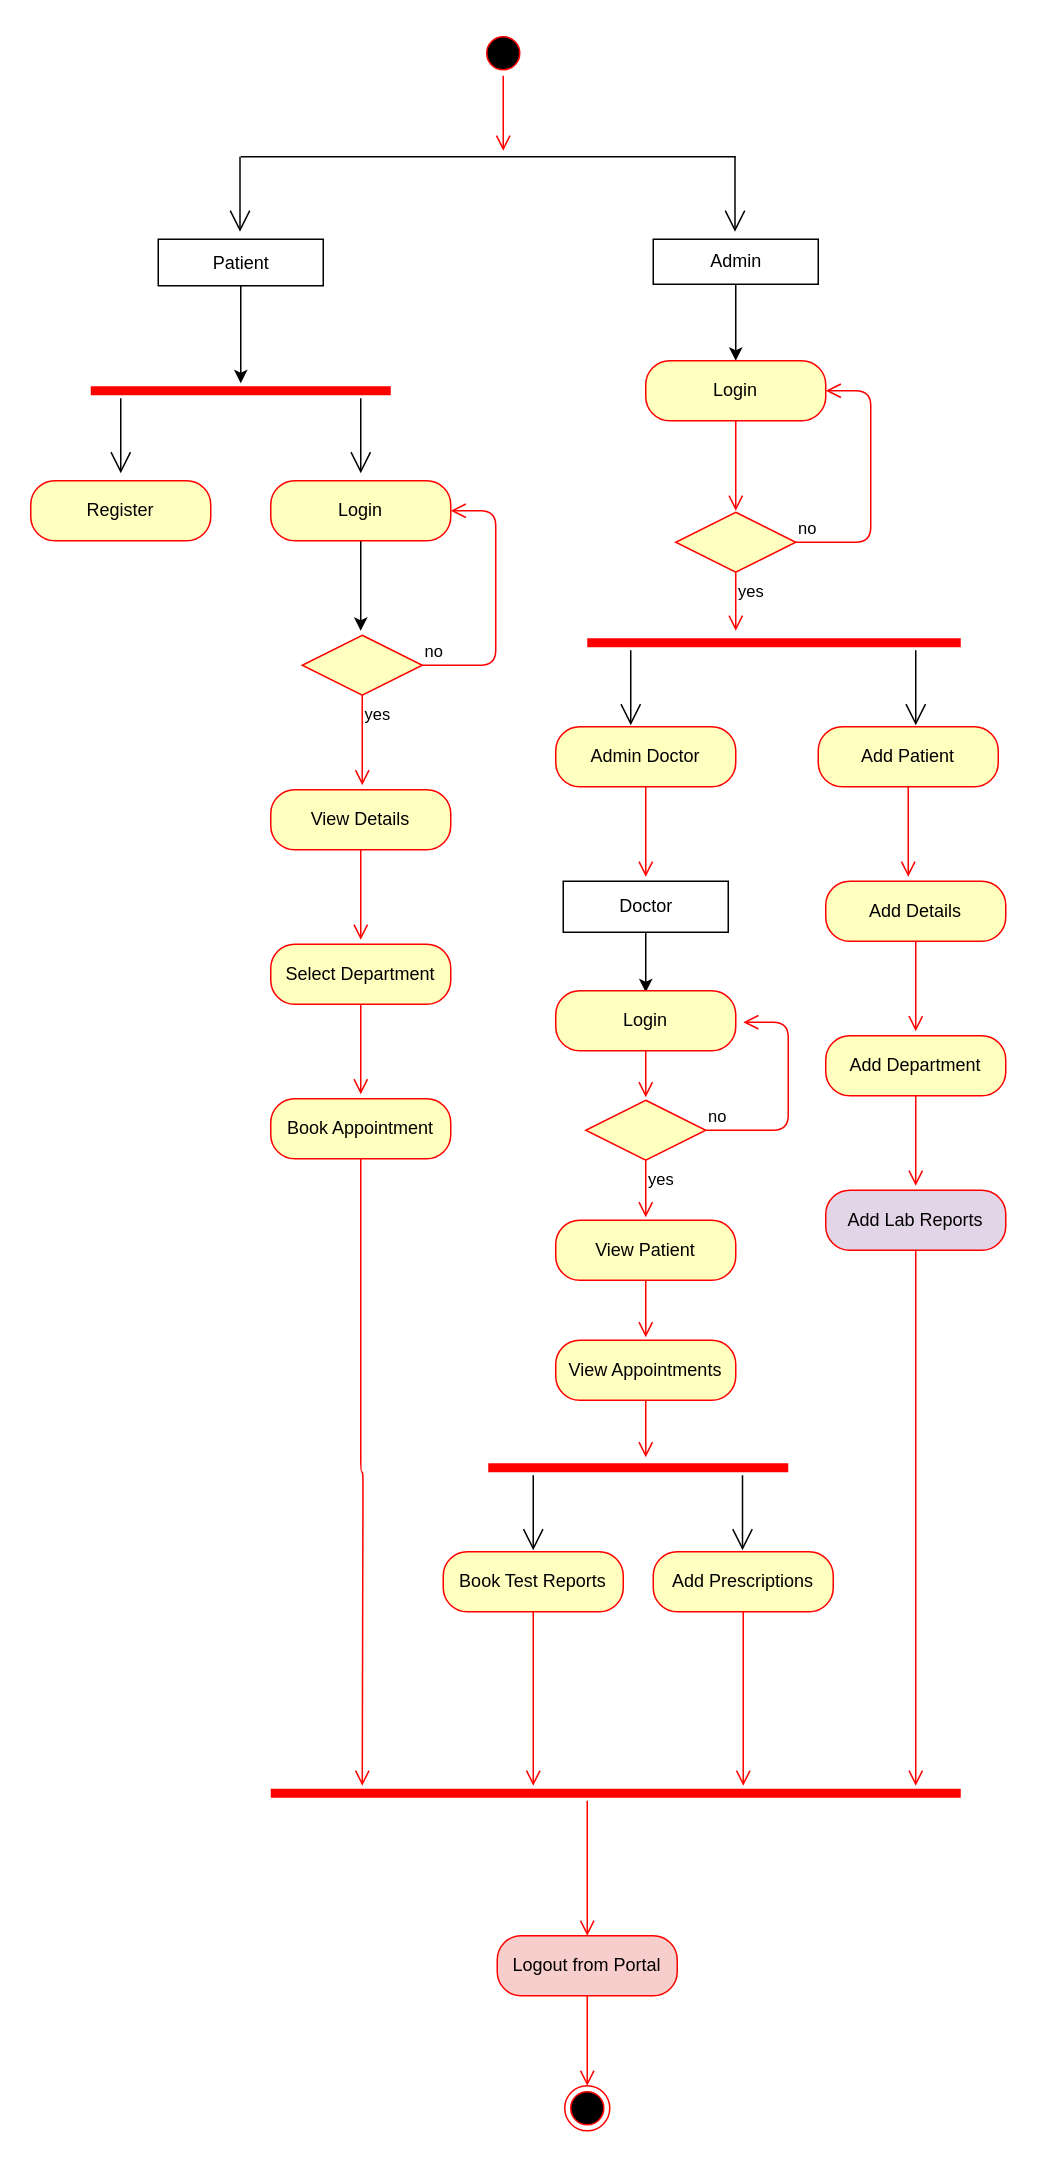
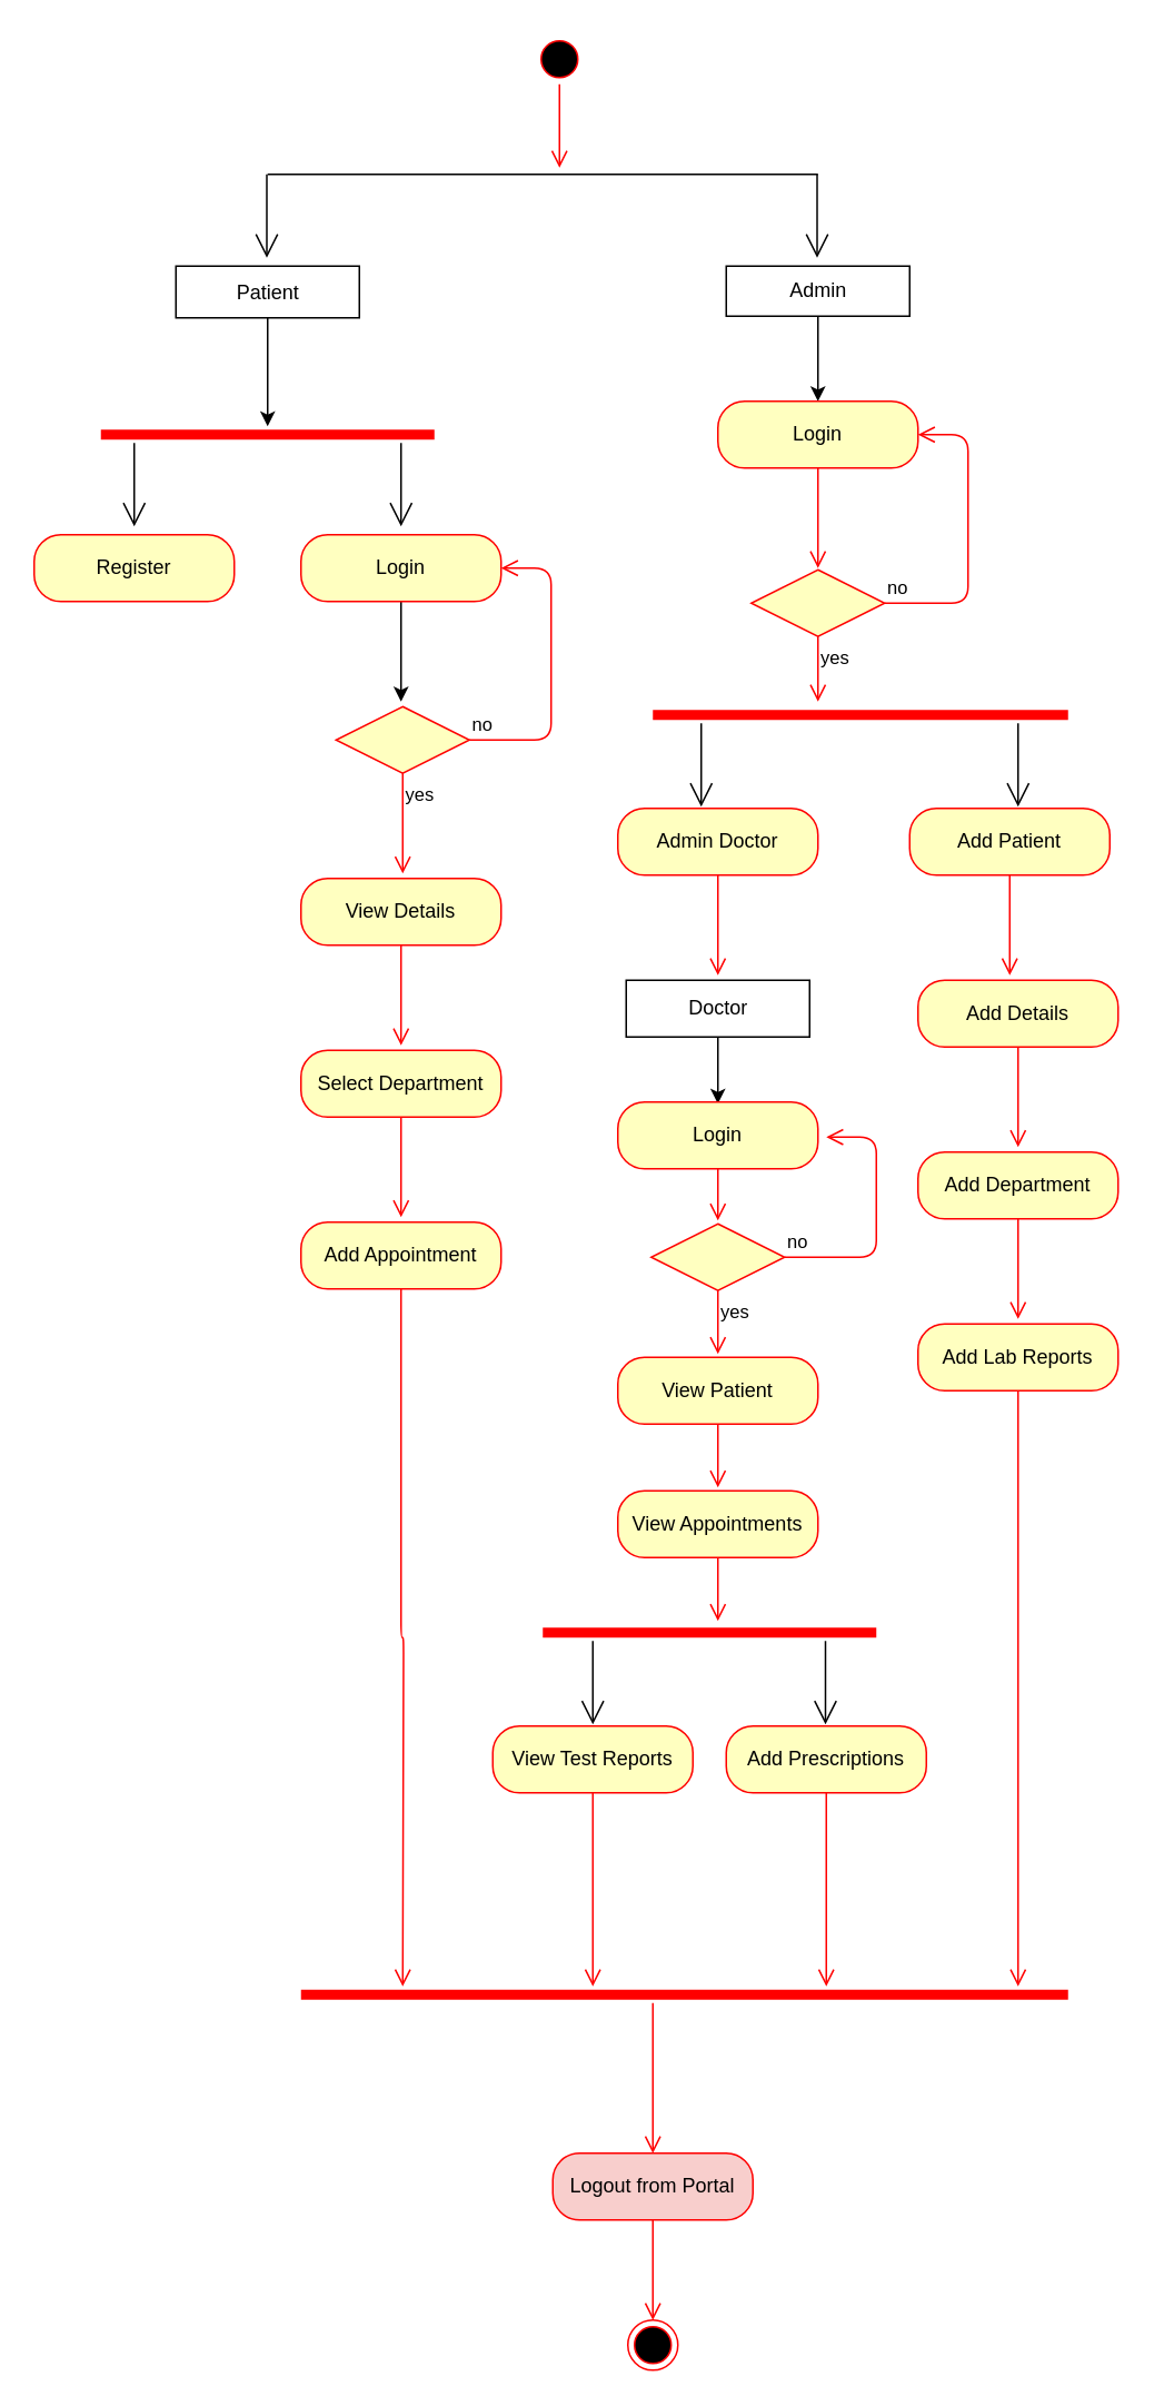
  <mxCell id="0" />
  <mxCell id="1" parent="0" />
  <mxCell id="2" value="" style="ellipse;html=1;shape=startState;fillColor=#000000;strokeColor=#ff0000;" parent="1" vertex="1"><mxGeometry as="geometry" height="30" width="30" y="20" x="320" /></mxCell>
  <mxCell id="3" value="" style="edgeStyle=orthogonalEdgeStyle;html=1;verticalAlign=bottom;endArrow=open;endSize=8;strokeColor=#ff0000;" parent="1" edge="1" source="2"><mxGeometry as="geometry" relative="1"><mxPoint as="targetPoint" y="100" x="335" /></mxGeometry></mxCell>
  <mxCell id="4" value="" style="line;strokeWidth=1;fillColor=none;align=left;verticalAlign=middle;spacingTop=-1;spacingLeft=3;spacingRight=3;rotatable=0;labelPosition=right;points=[];portConstraint=eastwest;" parent="1" vertex="1"><mxGeometry as="geometry" height="8" width="330" y="100" x="160" /></mxCell>
  <mxCell id="5" value="" style="endArrow=open;endFill=1;endSize=12;html=1;" parent="1" edge="1"><mxGeometry as="geometry" width="160" relative="1"><mxPoint as="sourcePoint" y="104" x="159.5" /><mxPoint as="targetPoint" y="154" x="159.5" /></mxGeometry></mxCell>
  <mxCell id="6" value="" style="endArrow=open;endFill=1;endSize=12;html=1;" parent="1" edge="1"><mxGeometry as="geometry" width="160" relative="1"><mxPoint as="sourcePoint" y="104" x="489.5" /><mxPoint as="targetPoint" y="154" x="489.5" /></mxGeometry></mxCell>
  <mxCell id="7" value="" style="edgeStyle=orthogonalEdgeStyle;rounded=0;orthogonalLoop=1;jettySize=auto;html=1;" parent="1" edge="1" target="11" source="8"><mxGeometry as="geometry" relative="1" /></mxCell>
  <mxCell id="8" value="Patient" style="html=1;" parent="1" vertex="1"><mxGeometry as="geometry" height="31" width="110" y="159" x="105" /></mxCell>
  <mxCell id="9" value="" style="edgeStyle=orthogonalEdgeStyle;rounded=0;orthogonalLoop=1;jettySize=auto;html=1;" parent="1" edge="1" source="10"><mxGeometry as="geometry" relative="1"><mxPoint as="targetPoint" y="240" x="490" /></mxGeometry></mxCell>
  <mxCell id="10" value="Admin" style="html=1;" parent="1" vertex="1"><mxGeometry as="geometry" height="30" width="110" y="159" x="435" /></mxCell>
  <mxCell id="11" value="" style="shape=line;html=1;strokeWidth=6;strokeColor=#ff0000;" parent="1" vertex="1"><mxGeometry as="geometry" height="10" width="200" y="255" x="60" /></mxCell>
  <mxCell id="12" value="" style="endArrow=open;endFill=1;endSize=12;html=1;" parent="1" edge="1"><mxGeometry as="geometry" width="160" relative="1"><mxPoint as="sourcePoint" y="265" x="240" /><mxPoint as="targetPoint" y="315" x="240" /></mxGeometry></mxCell>
  <mxCell id="13" value="" style="endArrow=open;endFill=1;endSize=12;html=1;" parent="1" edge="1"><mxGeometry as="geometry" width="160" relative="1"><mxPoint as="sourcePoint" y="265" x="80" /><mxPoint as="targetPoint" y="315" x="80" /></mxGeometry></mxCell>
  <mxCell id="14" value="Register" style="rounded=1;whiteSpace=wrap;html=1;arcSize=40;fontColor=#000000;fillColor=#ffffc0;strokeColor=#ff0000;" parent="1" vertex="1"><mxGeometry as="geometry" height="40" width="120" y="320" x="20" /></mxCell>
  <mxCell id="15" value="" style="edgeStyle=orthogonalEdgeStyle;rounded=0;orthogonalLoop=1;jettySize=auto;html=1;" parent="1" edge="1" source="16"><mxGeometry as="geometry" relative="1"><mxPoint as="targetPoint" y="420" x="240" /></mxGeometry></mxCell>
  <mxCell id="16" value="Login" style="rounded=1;whiteSpace=wrap;html=1;arcSize=40;fontColor=#000000;fillColor=#ffffc0;strokeColor=#ff0000;" parent="1" vertex="1"><mxGeometry as="geometry" height="40" width="120" y="320" x="180" /></mxCell>
  <mxCell id="17" value="" style="rhombus;whiteSpace=wrap;html=1;fillColor=#ffffc0;strokeColor=#ff0000;" parent="1" vertex="1"><mxGeometry as="geometry" height="40" width="80" y="423" x="201" /></mxCell>
  <mxCell id="18" value="no" style="edgeStyle=orthogonalEdgeStyle;html=1;align=left;verticalAlign=bottom;endArrow=open;endSize=8;strokeColor=#ff0000;entryX=1;entryY=0.5;entryDx=0;entryDy=0;" parent="1" edge="1" target="16" source="17"><mxGeometry as="geometry" x="-1" relative="1"><mxPoint as="targetPoint" y="340" x="381" /><Array as="points"><mxPoint y="443" x="330" /><mxPoint y="340" x="330" /></Array></mxGeometry></mxCell>
  <mxCell id="19" value="yes" style="edgeStyle=orthogonalEdgeStyle;html=1;align=left;verticalAlign=top;endArrow=open;endSize=8;strokeColor=#ff0000;" parent="1" edge="1" source="17"><mxGeometry as="geometry" x="-1" relative="1"><mxPoint as="targetPoint" y="523" x="241" /></mxGeometry></mxCell>
  <mxCell id="20" value="View Details" style="rounded=1;whiteSpace=wrap;html=1;arcSize=40;fontColor=#000000;fillColor=#ffffc0;strokeColor=#ff0000;" parent="1" vertex="1"><mxGeometry as="geometry" height="40" width="120" y="526" x="180" /></mxCell>
  <mxCell id="21" value="" style="edgeStyle=orthogonalEdgeStyle;html=1;verticalAlign=bottom;endArrow=open;endSize=8;strokeColor=#ff0000;" parent="1" edge="1" source="20"><mxGeometry as="geometry" relative="1"><mxPoint as="targetPoint" y="626" x="240" /></mxGeometry></mxCell>
  <mxCell id="22" value="Select Department" style="rounded=1;whiteSpace=wrap;html=1;arcSize=40;fontColor=#000000;fillColor=#ffffc0;strokeColor=#ff0000;" parent="1" vertex="1"><mxGeometry as="geometry" height="40" width="120" y="629" x="180" /></mxCell>
  <mxCell id="23" value="" style="edgeStyle=orthogonalEdgeStyle;html=1;verticalAlign=bottom;endArrow=open;endSize=8;strokeColor=#ff0000;" parent="1" edge="1" source="22"><mxGeometry as="geometry" relative="1"><mxPoint as="targetPoint" y="729" x="240" /></mxGeometry></mxCell>
- <mxCell id="24" value="Book Appointment" style="rounded=1;whiteSpace=wrap;html=1;arcSize=40;fontColor=#000000;fillColor=#ffffc0;strokeColor=#ff0000;" parent="1" vertex="1"><mxGeometry as="geometry" height="40" width="120" y="732" x="180" /></mxCell>
+ <mxCell id="24" value="Add Appointment" style="rounded=1;whiteSpace=wrap;html=1;arcSize=40;fontColor=#000000;fillColor=#ffffc0;strokeColor=#ff0000;" parent="1" vertex="1"><mxGeometry as="geometry" height="40" width="120" y="732" x="180" /></mxCell>
  <mxCell id="25" value="" style="edgeStyle=orthogonalEdgeStyle;html=1;verticalAlign=bottom;endArrow=open;endSize=8;strokeColor=#ff0000;" parent="1" edge="1" source="24"><mxGeometry as="geometry" relative="1"><mxPoint as="targetPoint" y="1190" x="241" /></mxGeometry></mxCell>
  <mxCell id="26" value="Login" style="rounded=1;whiteSpace=wrap;html=1;arcSize=40;fontColor=#000000;fillColor=#ffffc0;strokeColor=#ff0000;" parent="1" vertex="1"><mxGeometry as="geometry" height="40" width="120" y="240" x="430" /></mxCell>
  <mxCell id="27" value="" style="edgeStyle=orthogonalEdgeStyle;html=1;verticalAlign=bottom;endArrow=open;endSize=8;strokeColor=#ff0000;" parent="1" edge="1" source="26"><mxGeometry as="geometry" relative="1"><mxPoint as="targetPoint" y="340" x="490" /></mxGeometry></mxCell>
  <mxCell id="28" value="" style="rhombus;whiteSpace=wrap;html=1;fillColor=#ffffc0;strokeColor=#ff0000;" parent="1" vertex="1"><mxGeometry as="geometry" height="40" width="80" y="341" x="450" /></mxCell>
  <mxCell id="29" value="no" style="edgeStyle=orthogonalEdgeStyle;html=1;align=left;verticalAlign=bottom;endArrow=open;endSize=8;strokeColor=#ff0000;entryX=1;entryY=0.5;entryDx=0;entryDy=0;" parent="1" edge="1" target="26" source="28"><mxGeometry as="geometry" x="-1" relative="1"><mxPoint as="targetPoint" y="260" x="640" /><Array as="points"><mxPoint y="361" x="580" /><mxPoint y="260" x="580" /></Array></mxGeometry></mxCell>
  <mxCell id="30" value="yes" style="edgeStyle=orthogonalEdgeStyle;html=1;align=left;verticalAlign=top;endArrow=open;endSize=8;strokeColor=#ff0000;" parent="1" edge="1" source="28"><mxGeometry as="geometry" x="-1" relative="1"><mxPoint as="targetPoint" y="420" x="490" /></mxGeometry></mxCell>
  <mxCell id="31" value="Admin Doctor" style="rounded=1;whiteSpace=wrap;html=1;arcSize=40;fontColor=#000000;fillColor=#ffffc0;strokeColor=#ff0000;" parent="1" vertex="1"><mxGeometry as="geometry" height="40" width="120" y="484" x="370" /></mxCell>
  <mxCell id="32" value="" style="edgeStyle=orthogonalEdgeStyle;html=1;verticalAlign=bottom;endArrow=open;endSize=8;strokeColor=#ff0000;" parent="1" edge="1" source="31"><mxGeometry as="geometry" relative="1"><mxPoint as="targetPoint" y="584" x="430" /></mxGeometry></mxCell>
  <mxCell id="33" value="" style="edgeStyle=orthogonalEdgeStyle;rounded=0;orthogonalLoop=1;jettySize=auto;html=1;" parent="1" edge="1" source="34"><mxGeometry as="geometry" relative="1"><mxPoint as="targetPoint" y="661" x="430" /></mxGeometry></mxCell>
  <mxCell id="34" value="Doctor" style="html=1;" parent="1" vertex="1"><mxGeometry as="geometry" height="34" width="110" y="587" x="375" /></mxCell>
  <mxCell id="35" value="Login" style="rounded=1;whiteSpace=wrap;html=1;arcSize=40;fontColor=#000000;fillColor=#ffffc0;strokeColor=#ff0000;" parent="1" vertex="1"><mxGeometry as="geometry" height="40" width="120" y="660" x="370" /></mxCell>
  <mxCell id="36" value="" style="edgeStyle=orthogonalEdgeStyle;html=1;verticalAlign=bottom;endArrow=open;endSize=8;strokeColor=#ff0000;" parent="1" edge="1" source="35"><mxGeometry as="geometry" relative="1"><mxPoint as="targetPoint" y="731" x="430" /></mxGeometry></mxCell>
  <mxCell id="37" value="" style="rhombus;whiteSpace=wrap;html=1;fillColor=#ffffc0;strokeColor=#ff0000;" parent="1" vertex="1"><mxGeometry as="geometry" height="40" width="80" y="733" x="390" /></mxCell>
  <mxCell id="38" value="no" style="edgeStyle=orthogonalEdgeStyle;html=1;align=left;verticalAlign=bottom;endArrow=open;endSize=8;strokeColor=#ff0000;" parent="1" edge="1" source="37"><mxGeometry as="geometry" x="-1" relative="1"><mxPoint as="targetPoint" y="681" x="495" /><Array as="points"><mxPoint y="753" x="525" /><mxPoint y="681" x="525" /></Array></mxGeometry></mxCell>
  <mxCell id="39" value="yes" style="edgeStyle=orthogonalEdgeStyle;html=1;align=left;verticalAlign=top;endArrow=open;endSize=8;strokeColor=#ff0000;" parent="1" edge="1" source="37"><mxGeometry as="geometry" x="-1" relative="1"><mxPoint as="targetPoint" y="811" x="430" /></mxGeometry></mxCell>
  <mxCell id="40" value="View Patient" style="rounded=1;whiteSpace=wrap;html=1;arcSize=40;fontColor=#000000;fillColor=#ffffc0;strokeColor=#ff0000;" parent="1" vertex="1"><mxGeometry as="geometry" height="40" width="120" y="813" x="370" /></mxCell>
  <mxCell id="41" value="" style="edgeStyle=orthogonalEdgeStyle;html=1;verticalAlign=bottom;endArrow=open;endSize=8;strokeColor=#ff0000;" parent="1" edge="1" source="40"><mxGeometry as="geometry" relative="1"><mxPoint as="targetPoint" y="891" x="430" /></mxGeometry></mxCell>
  <mxCell id="42" value="View Appointments" style="rounded=1;whiteSpace=wrap;html=1;arcSize=40;fontColor=#000000;fillColor=#ffffc0;strokeColor=#ff0000;" parent="1" vertex="1"><mxGeometry as="geometry" height="40" width="120" y="893" x="370" /></mxCell>
  <mxCell id="43" value="" style="edgeStyle=orthogonalEdgeStyle;html=1;verticalAlign=bottom;endArrow=open;endSize=8;strokeColor=#ff0000;" parent="1" edge="1" source="42"><mxGeometry as="geometry" relative="1"><mxPoint as="targetPoint" y="971" x="430" /></mxGeometry></mxCell>
  <mxCell id="44" value="" style="shape=line;html=1;strokeWidth=6;strokeColor=#ff0000;" parent="1" vertex="1"><mxGeometry as="geometry" height="10" width="200" y="973" x="325" /></mxCell>
  <mxCell id="45" value="" style="endArrow=open;endFill=1;endSize=12;html=1;" parent="1" edge="1"><mxGeometry as="geometry" width="160" relative="1"><mxPoint as="sourcePoint" y="983" x="494.5" /><mxPoint as="targetPoint" y="1033" x="494.5" /></mxGeometry></mxCell>
  <mxCell id="46" value="" style="endArrow=open;endFill=1;endSize=12;html=1;" parent="1" edge="1"><mxGeometry as="geometry" width="160" relative="1"><mxPoint as="sourcePoint" y="983" x="355" /><mxPoint as="targetPoint" y="1033" x="355" /></mxGeometry></mxCell>
- <mxCell id="47" value="Book Test Reports" style="rounded=1;whiteSpace=wrap;html=1;arcSize=40;fontColor=#000000;fillColor=#ffffc0;strokeColor=#ff0000;" parent="1" vertex="1"><mxGeometry as="geometry" height="40" width="120" y="1034" x="295" /></mxCell>
+ <mxCell id="47" value="View Test Reports" style="rounded=1;whiteSpace=wrap;html=1;arcSize=40;fontColor=#000000;fillColor=#ffffc0;strokeColor=#ff0000;" parent="1" vertex="1"><mxGeometry as="geometry" height="40" width="120" y="1034" x="295" /></mxCell>
  <mxCell id="48" value="" style="edgeStyle=orthogonalEdgeStyle;html=1;verticalAlign=bottom;endArrow=open;endSize=8;strokeColor=#ff0000;" parent="1" edge="1" source="47"><mxGeometry as="geometry" relative="1"><mxPoint as="targetPoint" y="1190" x="355" /></mxGeometry></mxCell>
  <mxCell id="49" value="Add Prescriptions" style="rounded=1;whiteSpace=wrap;html=1;arcSize=40;fontColor=#000000;fillColor=#ffffc0;strokeColor=#ff0000;" parent="1" vertex="1"><mxGeometry as="geometry" height="40" width="120" y="1034" x="435" /></mxCell>
  <mxCell id="50" value="" style="edgeStyle=orthogonalEdgeStyle;html=1;verticalAlign=bottom;endArrow=open;endSize=8;strokeColor=#ff0000;" parent="1" edge="1" source="49"><mxGeometry as="geometry" relative="1"><mxPoint as="targetPoint" y="1190" x="495" /></mxGeometry></mxCell>
  <mxCell id="51" value="" style="shape=line;html=1;strokeWidth=6;strokeColor=#ff0000;" parent="1" vertex="1"><mxGeometry as="geometry" height="10" width="460" y="1190" x="180" /></mxCell>
  <mxCell id="52" value="" style="edgeStyle=orthogonalEdgeStyle;html=1;verticalAlign=bottom;endArrow=open;endSize=8;strokeColor=#ff0000;" parent="1" edge="1" source="51"><mxGeometry as="geometry" relative="1"><mxPoint as="targetPoint" y="1290" x="391" /><Array as="points"><mxPoint y="1290" x="391" /></Array></mxGeometry></mxCell>
  <mxCell id="53" value="Logout from Portal" style="rounded=1;whiteSpace=wrap;html=1;arcSize=40;fontColor=#000000;fillColor=#f8cecc;strokeColor=#ff0000;" parent="1" vertex="1"><mxGeometry as="geometry" height="40" width="120" y="1290" x="331" /></mxCell>
  <mxCell id="54" value="" style="edgeStyle=orthogonalEdgeStyle;html=1;verticalAlign=bottom;endArrow=open;endSize=8;strokeColor=#ff0000;" parent="1" edge="1" source="53"><mxGeometry as="geometry" relative="1"><mxPoint as="targetPoint" y="1390" x="391" /></mxGeometry></mxCell>
  <mxCell id="55" value="" style="ellipse;html=1;shape=endState;fillColor=#000000;strokeColor=#ff0000;" parent="1" vertex="1"><mxGeometry as="geometry" height="30" width="30" y="1390" x="376" /></mxCell>
  <mxCell id="56" value="" style="shape=line;html=1;strokeWidth=6;strokeColor=#ff0000;" parent="1" vertex="1"><mxGeometry as="geometry" height="10" width="249" y="423" x="391" /></mxCell>
  <mxCell id="57" value="" style="endArrow=open;endFill=1;endSize=12;html=1;" parent="1" edge="1"><mxGeometry as="geometry" width="160" relative="1"><mxPoint as="sourcePoint" y="433" x="420" /><mxPoint as="targetPoint" y="483" x="420" /></mxGeometry></mxCell>
  <mxCell id="58" value="" style="endArrow=open;endFill=1;endSize=12;html=1;" parent="1" edge="1"><mxGeometry as="geometry" width="160" relative="1"><mxPoint as="sourcePoint" y="433" x="610" /><mxPoint as="targetPoint" y="483" x="610" /></mxGeometry></mxCell>
  <mxCell id="59" value="Add Patient" style="rounded=1;whiteSpace=wrap;html=1;arcSize=40;fontColor=#000000;fillColor=#ffffc0;strokeColor=#ff0000;" parent="1" vertex="1"><mxGeometry as="geometry" height="40" width="120" y="484" x="545" /></mxCell>
  <mxCell id="60" value="" style="edgeStyle=orthogonalEdgeStyle;html=1;verticalAlign=bottom;endArrow=open;endSize=8;strokeColor=#ff0000;" parent="1" edge="1" source="59"><mxGeometry as="geometry" relative="1"><mxPoint as="targetPoint" y="584" x="605" /></mxGeometry></mxCell>
  <mxCell id="61" value="Add Details" style="rounded=1;whiteSpace=wrap;html=1;arcSize=40;fontColor=#000000;fillColor=#ffffc0;strokeColor=#ff0000;" parent="1" vertex="1"><mxGeometry as="geometry" height="40" width="120" y="587" x="550" /></mxCell>
  <mxCell id="62" value="" style="edgeStyle=orthogonalEdgeStyle;html=1;verticalAlign=bottom;endArrow=open;endSize=8;strokeColor=#ff0000;" parent="1" edge="1" source="61"><mxGeometry as="geometry" relative="1"><mxPoint as="targetPoint" y="687" x="610" /></mxGeometry></mxCell>
  <mxCell id="63" value="Add Department" style="rounded=1;whiteSpace=wrap;html=1;arcSize=40;fontColor=#000000;fillColor=#ffffc0;strokeColor=#ff0000;" parent="1" vertex="1"><mxGeometry as="geometry" height="40" width="120" y="690" x="550" /></mxCell>
  <mxCell id="64" value="" style="edgeStyle=orthogonalEdgeStyle;html=1;verticalAlign=bottom;endArrow=open;endSize=8;strokeColor=#ff0000;" parent="1" edge="1" source="63"><mxGeometry as="geometry" relative="1"><mxPoint as="targetPoint" y="790" x="610" /></mxGeometry></mxCell>
- <mxCell id="65" value="Add Lab Reports" style="rounded=1;whiteSpace=wrap;html=1;arcSize=40;fontColor=#000000;fillColor=#e1d5e7;strokeColor=#ff0000;" parent="1" vertex="1"><mxGeometry as="geometry" height="40" width="120" y="793" x="550" /></mxCell>
+ <mxCell id="65" value="Add Lab Reports" style="rounded=1;whiteSpace=wrap;html=1;arcSize=40;fontColor=#000000;fillColor=#ffffc0;strokeColor=#ff0000;" parent="1" vertex="1"><mxGeometry as="geometry" height="40" width="120" y="793" x="550" /></mxCell>
  <mxCell id="66" value="" style="edgeStyle=orthogonalEdgeStyle;html=1;verticalAlign=bottom;endArrow=open;endSize=8;strokeColor=#ff0000;" parent="1" edge="1" source="65"><mxGeometry as="geometry" relative="1"><mxPoint as="targetPoint" y="1190" x="610" /></mxGeometry></mxCell>
